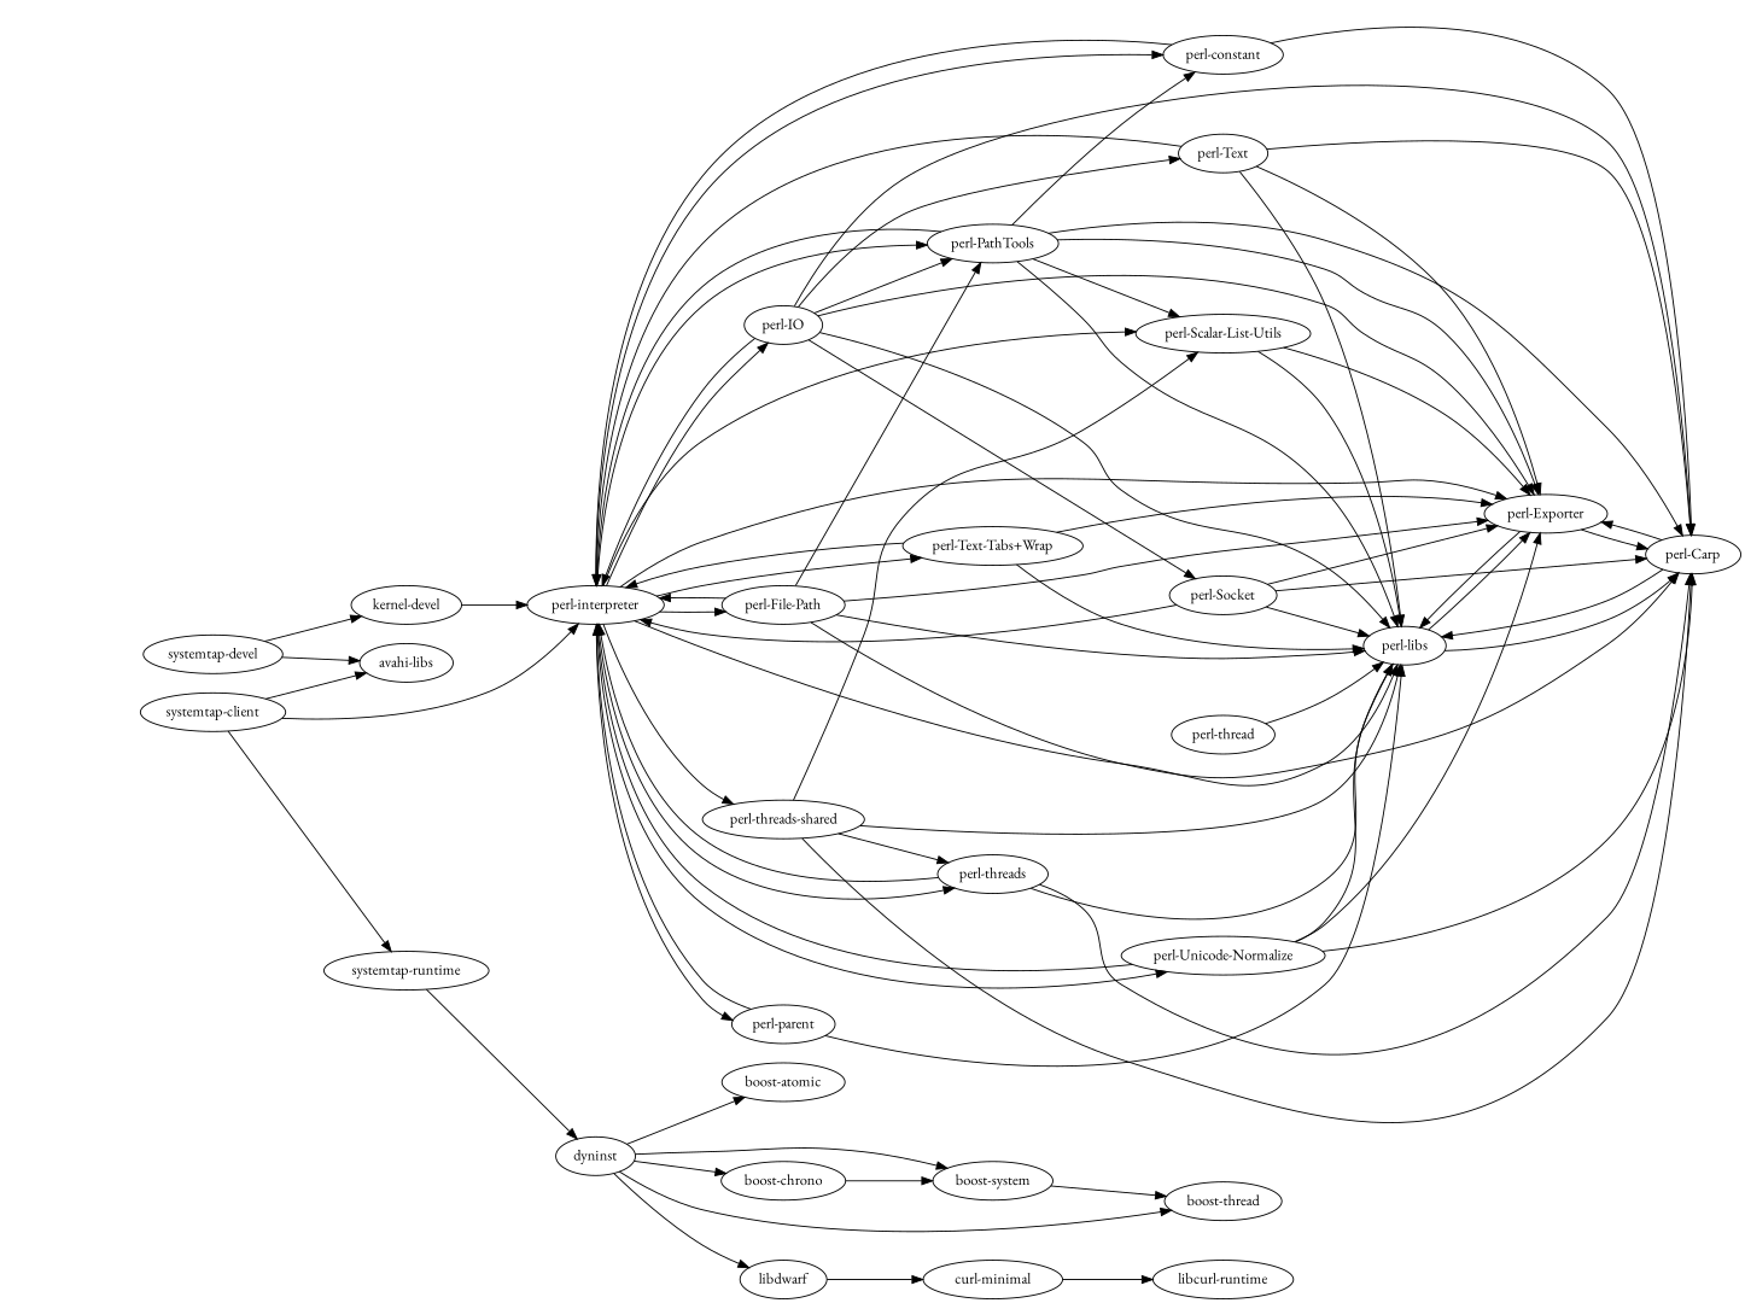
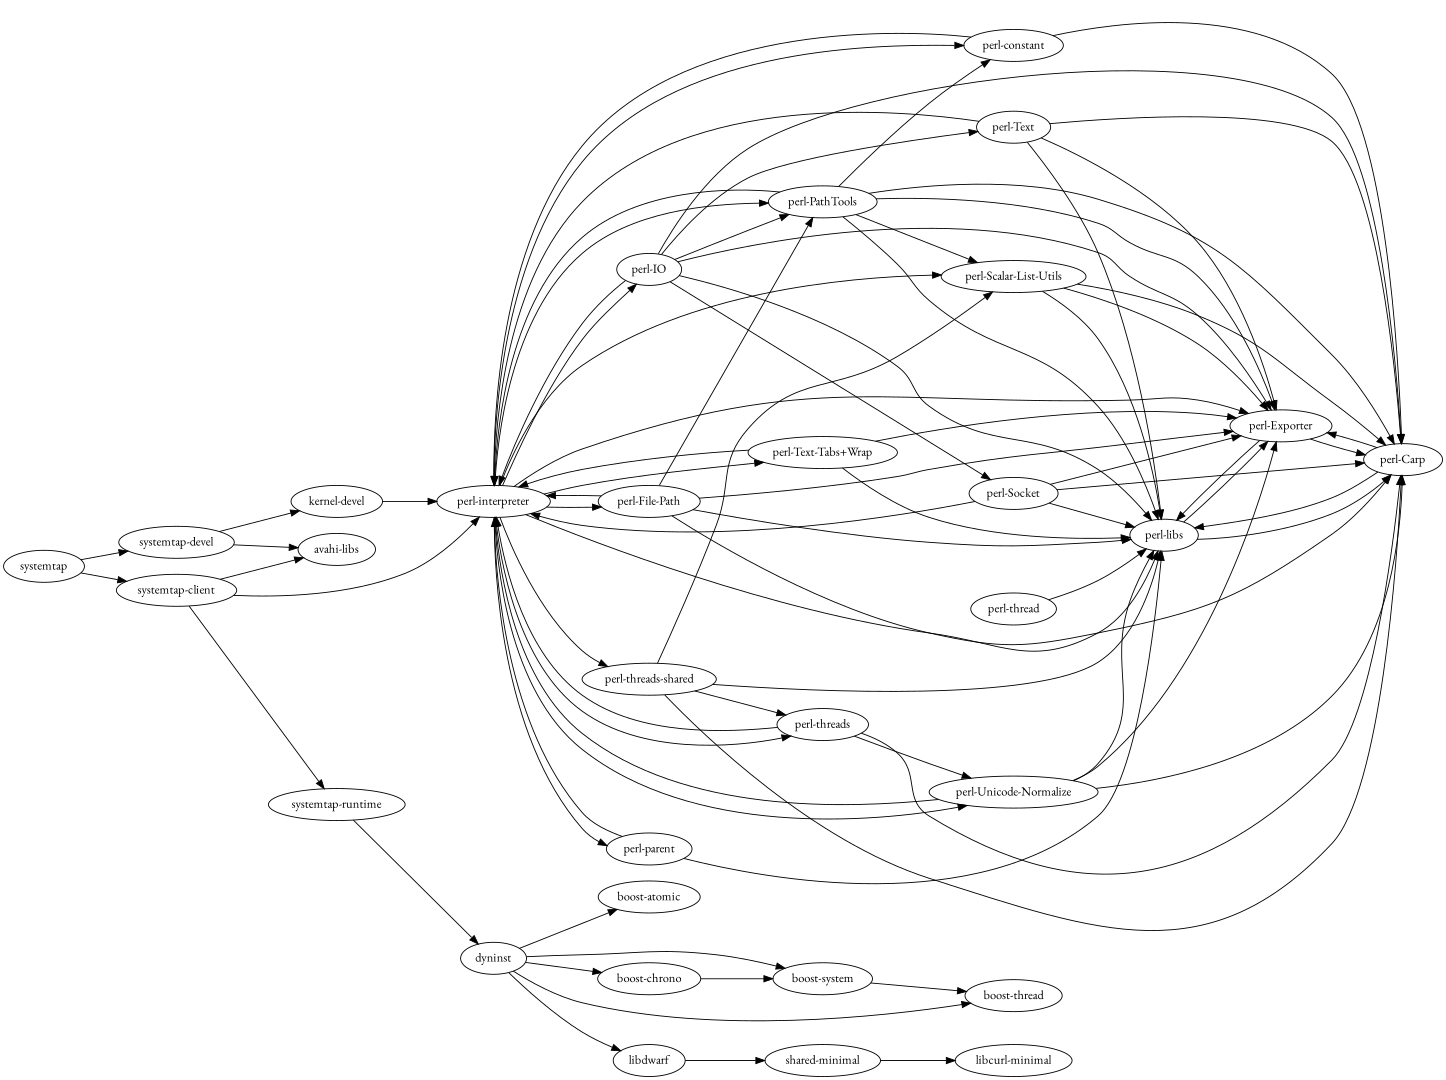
  strict digraph {
    fontname="EB Garamond"
    rankdir=LR
    node [fontname="EB Garamond"]
    edge [fontname="EB Garamond"]
+   systemtap
    "systemtap-devel"
    "systemtap-client"
    "avahi-libs"
    "kernel-devel"
    "perl-interpreter"
    "systemtap-runtime"
    "perl-libs"
    "perl-Exporter"
    "perl-constant"
    "perl-PathTools"
    "perl-File-Path"
    "perl-IO"
    "perl-parent"
    "perl-Text-Tabs+Wrap"
    "perl-threads"
    "perl-threads-shared"
    "perl-Unicode-Normalize"
    "perl-Scalar-List-Utils"
    dyninst
    "perl-Carp"
    n22 [label="perl-Text"]
    "perl-Socket"
    "boost-system"
    "boost-thread"
    "boost-chrono"
    "boost-atomic"
    libdwarf
-   "curl-minimal"
+   "curl-minimal" [label="shared-minimal"]
    n30 [label="perl-thread"]
-   "libcurl-minimal" [label="libcurl-runtime"]
+   "libcurl-minimal"
+   systemtap -> "systemtap-devel"
+   systemtap -> "systemtap-client"
    "systemtap-devel" -> "avahi-libs"
    "systemtap-devel" -> "kernel-devel"
    "systemtap-client" -> "avahi-libs"
    "systemtap-client" -> "perl-interpreter"
    "systemtap-client" -> "systemtap-runtime"
    "kernel-devel" -> "perl-interpreter"
    "perl-interpreter" -> "perl-libs"
    "perl-interpreter" -> "perl-Exporter"
    "perl-interpreter" -> "perl-constant"
    "perl-interpreter" -> "perl-PathTools"
    "perl-interpreter" -> "perl-File-Path"
    "perl-interpreter" -> "perl-IO"
    "perl-interpreter" -> "perl-parent"
    "perl-interpreter" -> "perl-Text-Tabs+Wrap"
    "perl-interpreter" -> "perl-threads"
    "perl-interpreter" -> "perl-threads-shared"
    "perl-interpreter" -> "perl-Unicode-Normalize"
    "perl-interpreter" -> "perl-Scalar-List-Utils"
    "systemtap-runtime" -> dyninst
    "perl-libs" -> "perl-Exporter"
    "perl-libs" -> "perl-Carp"
    "perl-Exporter" -> "perl-libs"
    "perl-Exporter" -> "perl-Carp"
    "perl-constant" -> "perl-interpreter"
    "perl-constant" -> "perl-Carp"
    "perl-PathTools" -> "perl-interpreter"
    "perl-PathTools" -> "perl-libs"
    "perl-PathTools" -> "perl-Exporter"
    "perl-PathTools" -> "perl-constant"
    "perl-PathTools" -> "perl-Scalar-List-Utils"
    "perl-PathTools" -> "perl-Carp"
    "perl-File-Path" -> "perl-interpreter"
    "perl-File-Path" -> "perl-libs"
    "perl-File-Path" -> "perl-Exporter"
    "perl-File-Path" -> "perl-PathTools"
    "perl-File-Path" -> "perl-Carp"
    "perl-IO" -> "perl-interpreter"
    "perl-IO" -> "perl-libs"
    "perl-IO" -> "perl-Exporter"
    "perl-IO" -> "perl-PathTools"
    "perl-IO" -> "perl-Carp"
    "perl-IO" -> n22
    "perl-IO" -> "perl-Socket"
    "perl-parent" -> "perl-interpreter"
    "perl-parent" -> "perl-libs"
    "perl-Text-Tabs+Wrap" -> "perl-interpreter"
    "perl-Text-Tabs+Wrap" -> "perl-libs"
    "perl-Text-Tabs+Wrap" -> "perl-Exporter"
    "perl-threads" -> "perl-interpreter"
-   "perl-threads" -> "perl-libs"
+   "perl-threads" -> "perl-Unicode-Normalize"
    "perl-threads" -> "perl-Carp"
    "perl-threads-shared" -> "perl-libs"
    "perl-threads-shared" -> "perl-threads"
    "perl-threads-shared" -> "perl-Scalar-List-Utils"
    "perl-threads-shared" -> "perl-Carp"
    "perl-Unicode-Normalize" -> "perl-interpreter"
    "perl-Unicode-Normalize" -> "perl-libs"
    "perl-Unicode-Normalize" -> "perl-Exporter"
    "perl-Unicode-Normalize" -> "perl-Carp"
    "perl-Scalar-List-Utils" -> "perl-libs"
    "perl-Scalar-List-Utils" -> "perl-Exporter"
+   "perl-Scalar-List-Utils" -> "perl-Carp"
    dyninst -> "boost-system"
    dyninst -> "boost-thread"
    dyninst -> "boost-chrono"
    dyninst -> "boost-atomic"
    dyninst -> libdwarf
    "perl-Carp" -> "perl-libs"
    "perl-Carp" -> "perl-Exporter"
    n22 -> "perl-interpreter"
    n22 -> "perl-libs"
    n22 -> "perl-Exporter"
    n22 -> "perl-Carp"
    "perl-Socket" -> "perl-interpreter"
    "perl-Socket" -> "perl-libs"
    "perl-Socket" -> "perl-Exporter"
    "perl-Socket" -> "perl-Carp"
    "boost-system" -> "boost-thread"
    "boost-chrono" -> "boost-system"
    libdwarf -> "curl-minimal"
    "curl-minimal" -> "libcurl-minimal"
    n30 -> "perl-libs"
  }
